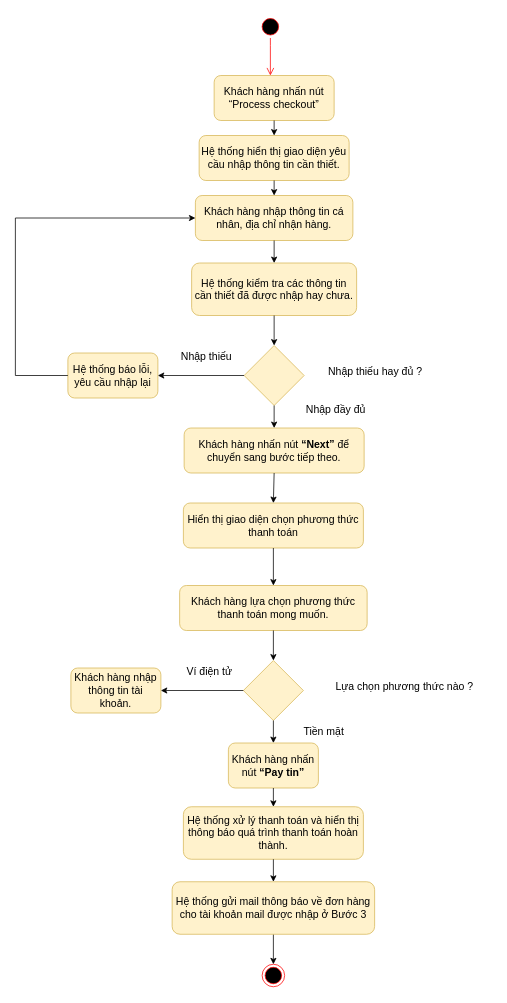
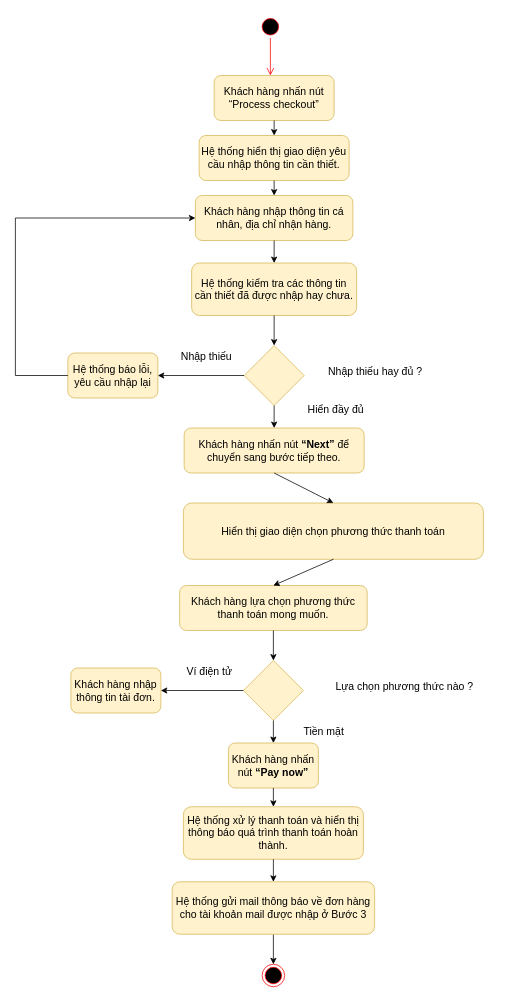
  <mxCell id="0" />
  <mxCell id="1" parent="0" />
  <mxCell id="2" value="" style="ellipse;html=1;shape=startState;fillColor=#000000;strokeColor=#ff0000;fontSize=14;" parent="1" vertex="1"><mxGeometry x="345" y="20" width="30" height="30" as="geometry" /></mxCell>
  <mxCell id="3" value="" style="edgeStyle=orthogonalEdgeStyle;html=1;verticalAlign=bottom;endArrow=open;endSize=8;strokeColor=#ff0000;rounded=0;fontSize=14;" parent="1" edge="1"><mxGeometry relative="1" as="geometry"><mxPoint x="360" y="100" as="targetPoint" /><Array as="points"><mxPoint x="360" y="60" /><mxPoint x="360" y="60" /></Array><mxPoint x="360" y="50" as="sourcePoint" /></mxGeometry></mxCell>
  <mxCell id="4" value="&lt;span id=&quot;docs-internal-guid-6426c359-7fff-bfc6-8adb-8843751f7772&quot; style=&quot;font-size: 14px;&quot;&gt;&lt;span style=&quot;font-size: 14px; font-family: Calibri, sans-serif; background-color: transparent; font-variant-numeric: normal; font-variant-east-asian: normal; vertical-align: baseline;&quot;&gt;Khách hàng nhấn nút “Process checkout”&lt;/span&gt;&lt;/span&gt;" style="rounded=1;whiteSpace=wrap;html=1;fillColor=#fff2cc;strokeColor=#d6b656;fontSize=14;" parent="1" vertex="1"><mxGeometry x="285" y="100" width="160" height="60" as="geometry" /></mxCell>
  <mxCell id="5" value="&lt;span id=&quot;docs-internal-guid-fab1194a-7fff-df3a-b978-4602a6cfd004&quot; style=&quot;font-size: 14px;&quot;&gt;&lt;p style=&quot;line-height: 1.2; margin-top: 0pt; margin-bottom: 0pt; font-size: 14px;&quot; dir=&quot;ltr&quot;&gt;&lt;span style=&quot;font-size: 14px; font-family: Calibri, sans-serif; background-color: transparent; font-variant-numeric: normal; font-variant-east-asian: normal; vertical-align: baseline;&quot;&gt;Hệ thống hiển thị giao diện yêu cầu nhập thông tin cần thiết.&lt;/span&gt;&lt;/p&gt;&lt;/span&gt;" style="rounded=1;whiteSpace=wrap;html=1;fillColor=#fff2cc;strokeColor=#d6b656;fontSize=14;" parent="1" vertex="1"><mxGeometry x="265" y="180" width="200" height="60" as="geometry" /></mxCell>
  <mxCell id="6" value="&lt;span id=&quot;docs-internal-guid-871623ae-7fff-2fb4-dfc2-6b4a987211e6&quot; style=&quot;font-size: 14px;&quot;&gt;&lt;span style=&quot;font-size: 14px; font-family: Calibri, sans-serif; background-color: transparent; font-variant-numeric: normal; font-variant-east-asian: normal; vertical-align: baseline;&quot;&gt;Khách hàng nhập thông tin cá nhân, địa chỉ nhận hàng.&lt;/span&gt;&lt;/span&gt;" style="rounded=1;whiteSpace=wrap;html=1;fillColor=#fff2cc;strokeColor=#d6b656;fontSize=14;" parent="1" vertex="1"><mxGeometry x="260" y="260" width="210" height="60" as="geometry" /></mxCell>
  <mxCell id="7" value="&lt;span id=&quot;docs-internal-guid-22d733be-7fff-6672-d579-1a604ca25fbf&quot; style=&quot;font-size: 14px;&quot;&gt;&lt;span style=&quot;font-size: 14px; font-family: Calibri, sans-serif; background-color: transparent; font-variant-numeric: normal; font-variant-east-asian: normal; vertical-align: baseline;&quot;&gt;Hệ thống kiểm tra các thông tin cần thiết đã được nhập hay chưa.&lt;/span&gt;&lt;/span&gt;" style="rounded=1;whiteSpace=wrap;html=1;fillColor=#fff2cc;strokeColor=#d6b656;fontSize=14;" parent="1" vertex="1"><mxGeometry x="255" y="350" width="220" height="70" as="geometry" /></mxCell>
  <mxCell id="8" value="" style="ellipse;html=1;shape=endState;fillColor=#000000;strokeColor=#ff0000;fontSize=14;" parent="1" vertex="1"><mxGeometry x="349" y="1285" width="30" height="30" as="geometry" /></mxCell>
  <mxCell id="9" value="" style="endArrow=classic;html=1;rounded=0;fontSize=14;" parent="1" source="4" target="5" edge="1"><mxGeometry width="50" height="50" relative="1" as="geometry"><mxPoint x="335" y="170" as="sourcePoint" /><mxPoint x="335" y="210" as="targetPoint" /></mxGeometry></mxCell>
  <mxCell id="10" value="" style="endArrow=classic;html=1;rounded=0;fontSize=14;" parent="1" source="5" target="6" edge="1"><mxGeometry width="50" height="50" relative="1" as="geometry"><mxPoint x="370" y="230" as="sourcePoint" /><mxPoint x="370" y="230" as="targetPoint" /></mxGeometry></mxCell>
  <mxCell id="11" value="" style="endArrow=classic;html=1;rounded=0;fontSize=14;" parent="1" source="6" target="7" edge="1"><mxGeometry width="50" height="50" relative="1" as="geometry"><mxPoint x="380" y="180" as="sourcePoint" /><mxPoint x="380" y="240" as="targetPoint" /></mxGeometry></mxCell>
  <mxCell id="12" value="" style="endArrow=classic;html=1;rounded=0;fontSize=14;" parent="1" source="7" target="14" edge="1"><mxGeometry width="50" height="50" relative="1" as="geometry"><mxPoint x="370" y="500" as="sourcePoint" /><mxPoint x="360" y="500" as="targetPoint" /></mxGeometry></mxCell>
  <mxCell id="13" value="" style="endArrow=classic;html=1;rounded=0;fontSize=14;" parent="1" source="33" target="8" edge="1"><mxGeometry width="50" height="50" relative="1" as="geometry"><mxPoint x="364" y="1270" as="sourcePoint" /><mxPoint x="404" y="970" as="targetPoint" /></mxGeometry></mxCell>
  <mxCell id="14" value="" style="rhombus;whiteSpace=wrap;html=1;fillColor=#fff2cc;strokeColor=#d6b656;fontSize=14;" parent="1" vertex="1"><mxGeometry x="325" y="460" width="80" height="80" as="geometry" /></mxCell>
  <mxCell id="15" value="&lt;b id=&quot;docs-internal-guid-72abad9e-7fff-fb6b-2080-149dc90540bc&quot; style=&quot;font-weight: normal; font-size: 14px;&quot;&gt;&lt;span style=&quot;font-size: 14px; font-family: Calibri, sans-serif; color: rgb(0, 0, 0); background-color: transparent; font-weight: 400; font-style: normal; font-variant: normal; text-decoration: none; vertical-align: baseline;&quot;&gt;Khách hàng nhấn nút &lt;/span&gt;&lt;span style=&quot;font-size: 14px; font-family: Calibri, sans-serif; color: rgb(0, 0, 0); background-color: transparent; font-weight: 700; font-style: normal; font-variant: normal; text-decoration: none; vertical-align: baseline;&quot;&gt;“Next”&lt;/span&gt;&lt;span style=&quot;font-size: 14px; font-family: Calibri, sans-serif; color: rgb(0, 0, 0); background-color: transparent; font-weight: 400; font-style: normal; font-variant: normal; text-decoration: none; vertical-align: baseline;&quot;&gt; để chuyển sang bước tiếp theo.&lt;/span&gt;&lt;/b&gt;" style="rounded=1;whiteSpace=wrap;html=1;fillColor=#fff2cc;strokeColor=#d6b656;fontSize=14;" parent="1" vertex="1"><mxGeometry x="245" y="570" width="240" height="60" as="geometry" /></mxCell>
  <mxCell id="16" value="Hệ thống báo lỗi, yêu cầu nhập lại" style="rounded=1;whiteSpace=wrap;html=1;fillColor=#fff2cc;strokeColor=#d6b656;fontSize=14;" parent="1" vertex="1"><mxGeometry x="90" y="470" width="120" height="60" as="geometry" /></mxCell>
  <mxCell id="17" value="" style="endArrow=classic;html=1;rounded=0;fontSize=14;" parent="1" source="14" target="16" edge="1"><mxGeometry width="50" height="50" relative="1" as="geometry"><mxPoint x="120" y="650" as="sourcePoint" /><mxPoint x="170" y="600" as="targetPoint" /></mxGeometry></mxCell>
  <mxCell id="18" value="" style="endArrow=classic;html=1;rounded=0;fontSize=14;" parent="1" source="14" target="15" edge="1"><mxGeometry width="50" height="50" relative="1" as="geometry"><mxPoint x="100" y="710" as="sourcePoint" /><mxPoint x="150" y="660" as="targetPoint" /></mxGeometry></mxCell>
  <mxCell id="19" value="Nhập thiếu" style="text;html=1;strokeColor=none;fillColor=none;align=center;verticalAlign=middle;whiteSpace=wrap;rounded=0;fontSize=14;" parent="1" vertex="1"><mxGeometry x="230" y="460" width="90" height="30" as="geometry" /></mxCell>
- <mxCell id="20" value="Nhập đầy đủ" style="text;html=1;strokeColor=none;fillColor=none;align=center;verticalAlign=middle;whiteSpace=wrap;rounded=0;fontSize=14;" parent="1" vertex="1"><mxGeometry x="385" y="530" width="125" height="30" as="geometry" /></mxCell>
+ <mxCell id="20" value="Hiển đầy đủ" style="text;html=1;strokeColor=none;fillColor=none;align=center;verticalAlign=middle;whiteSpace=wrap;rounded=0;fontSize=14;" parent="1" vertex="1"><mxGeometry x="385" y="530" width="125" height="30" as="geometry" /></mxCell>
  <mxCell id="21" value="&lt;b id=&quot;docs-internal-guid-c19226b5-7fff-469b-47c0-8e0e2cc8bd00&quot; style=&quot;font-weight: normal; font-size: 14px;&quot;&gt;&lt;span style=&quot;font-size: 14px; font-family: Calibri, sans-serif; color: rgb(0, 0, 0); background-color: transparent; font-weight: 400; font-style: normal; font-variant: normal; text-decoration: none; vertical-align: baseline;&quot;&gt;Khách hàng lựa chọn phương thức thanh toán mong muốn.&lt;/span&gt;&lt;/b&gt;" style="rounded=1;whiteSpace=wrap;html=1;fillColor=#fff2cc;strokeColor=#d6b656;fontSize=14;" parent="1" vertex="1"><mxGeometry x="239" y="780" width="250" height="60" as="geometry" /></mxCell>
  <mxCell id="22" value="" style="rhombus;whiteSpace=wrap;html=1;fillColor=#fff2cc;strokeColor=#d6b656;fontSize=14;" parent="1" vertex="1"><mxGeometry x="324" y="880" width="80" height="80" as="geometry" /></mxCell>
  <mxCell id="23" value="" style="endArrow=classic;html=1;rounded=0;fontSize=14;" parent="1" source="21" target="22" edge="1"><mxGeometry width="50" height="50" relative="1" as="geometry"><mxPoint x="124" y="1020" as="sourcePoint" /><mxPoint x="174" y="970" as="targetPoint" /></mxGeometry></mxCell>
  <mxCell id="24" value="" style="endArrow=classic;html=1;rounded=0;fontSize=14;" parent="1" source="22" edge="1"><mxGeometry width="50" height="50" relative="1" as="geometry"><mxPoint x="134" y="1045" as="sourcePoint" /><mxPoint x="364" y="990" as="targetPoint" /></mxGeometry></mxCell>
- <mxCell id="25" value="Khách hàng nhập thông tin tài khoản." style="rounded=1;whiteSpace=wrap;html=1;fillColor=#fff2cc;strokeColor=#d6b656;fontSize=14;" parent="1" vertex="1"><mxGeometry x="94" y="890" width="120" height="60" as="geometry" /></mxCell>
+ <mxCell id="25" value="Khách hàng nhập thông tin tài đơn." style="rounded=1;whiteSpace=wrap;html=1;fillColor=#fff2cc;strokeColor=#d6b656;fontSize=14;" parent="1" vertex="1"><mxGeometry x="94" y="890" width="120" height="60" as="geometry" /></mxCell>
  <mxCell id="26" value="" style="endArrow=classic;html=1;rounded=0;fontSize=14;" parent="1" source="22" target="25" edge="1"><mxGeometry width="50" height="50" relative="1" as="geometry"><mxPoint x="164" y="925" as="sourcePoint" /><mxPoint x="214" y="875" as="targetPoint" /></mxGeometry></mxCell>
  <mxCell id="27" value="Lựa chọn phương thức nào ?" style="text;html=1;strokeColor=none;fillColor=none;align=center;verticalAlign=middle;whiteSpace=wrap;rounded=0;fontSize=14;" parent="1" vertex="1"><mxGeometry x="424" y="900" width="230" height="30" as="geometry" /></mxCell>
  <mxCell id="28" value="Nhập thiếu hay đủ ?" style="text;html=1;strokeColor=none;fillColor=none;align=center;verticalAlign=middle;whiteSpace=wrap;rounded=0;fontSize=14;" parent="1" vertex="1"><mxGeometry x="420" y="480" width="160" height="30" as="geometry" /></mxCell>
  <mxCell id="29" value="Ví điện tử" style="text;html=1;strokeColor=none;fillColor=none;align=center;verticalAlign=middle;whiteSpace=wrap;rounded=0;fontSize=14;" parent="1" vertex="1"><mxGeometry x="239" y="880" width="80" height="30" as="geometry" /></mxCell>
  <mxCell id="30" value="Tiền mặt" style="text;html=1;strokeColor=none;fillColor=none;align=center;verticalAlign=middle;whiteSpace=wrap;rounded=0;fontSize=14;" parent="1" vertex="1"><mxGeometry x="389" y="960" width="85" height="30" as="geometry" /></mxCell>
- <mxCell id="31" value="&lt;b id=&quot;docs-internal-guid-d401c5eb-7fff-2e8e-36a8-60630d0131e3&quot; style=&quot;font-weight: normal; font-size: 14px;&quot;&gt;&lt;span style=&quot;font-size: 14px; font-family: Calibri, sans-serif; color: rgb(0, 0, 0); background-color: transparent; font-weight: 400; font-style: normal; font-variant: normal; text-decoration: none; vertical-align: baseline;&quot;&gt;Khách hàng nhấn nút&lt;/span&gt;&lt;span style=&quot;font-size: 14px; font-family: Calibri, sans-serif; color: rgb(0, 0, 0); background-color: transparent; font-weight: 700; font-style: normal; font-variant: normal; text-decoration: none; vertical-align: baseline;&quot;&gt; “Pay tin” &lt;/span&gt;&lt;/b&gt;" style="rounded=1;whiteSpace=wrap;html=1;fillColor=#fff2cc;strokeColor=#d6b656;fontSize=14;" parent="1" vertex="1"><mxGeometry x="304" y="990" width="120" height="60" as="geometry" /></mxCell>
+ <mxCell id="31" value="&lt;b id=&quot;docs-internal-guid-d401c5eb-7fff-2e8e-36a8-60630d0131e3&quot; style=&quot;font-weight: normal; font-size: 14px;&quot;&gt;&lt;span style=&quot;font-size: 14px; font-family: Calibri, sans-serif; color: rgb(0, 0, 0); background-color: transparent; font-weight: 400; font-style: normal; font-variant: normal; text-decoration: none; vertical-align: baseline;&quot;&gt;Khách hàng nhấn nút&lt;/span&gt;&lt;span style=&quot;font-size: 14px; font-family: Calibri, sans-serif; color: rgb(0, 0, 0); background-color: transparent; font-weight: 700; font-style: normal; font-variant: normal; text-decoration: none; vertical-align: baseline;&quot;&gt; “Pay now” &lt;/span&gt;&lt;/b&gt;" style="rounded=1;whiteSpace=wrap;html=1;fillColor=#fff2cc;strokeColor=#d6b656;fontSize=14;" parent="1" vertex="1"><mxGeometry x="304" y="990" width="120" height="60" as="geometry" /></mxCell>
  <mxCell id="32" value="&lt;span id=&quot;docs-internal-guid-492f1023-7fff-9307-7f5c-150cea26f08f&quot; style=&quot;font-size: 14px;&quot;&gt;&lt;span style=&quot;font-size: 14px; font-family: Calibri, sans-serif; background-color: transparent; font-variant-numeric: normal; font-variant-east-asian: normal; vertical-align: baseline;&quot;&gt;Hệ thống xử lý thanh toán và hiển thị thông báo quá trình thanh toán hoàn thành.&lt;/span&gt;&lt;/span&gt;" style="rounded=1;whiteSpace=wrap;html=1;fillColor=#fff2cc;strokeColor=#d6b656;fontSize=14;" parent="1" vertex="1"><mxGeometry x="244" y="1075" width="240" height="70" as="geometry" /></mxCell>
  <mxCell id="33" value="&lt;span style=&quot;background-color: transparent; font-family: Calibri, sans-serif; font-size: 14px;&quot;&gt;Hệ thống gửi mail thông báo về đơn hàng cho tài khoản mail được nhập ở Bước 3&lt;/span&gt;" style="rounded=1;whiteSpace=wrap;html=1;fillColor=#fff2cc;strokeColor=#d6b656;fontSize=14;" parent="1" vertex="1"><mxGeometry x="229" y="1175" width="270" height="70" as="geometry" /></mxCell>
  <mxCell id="34" value="" style="endArrow=classic;html=1;rounded=0;fontSize=14;" parent="1" source="31" target="32" edge="1"><mxGeometry width="50" height="50" relative="1" as="geometry"><mxPoint x="114" y="1180" as="sourcePoint" /><mxPoint x="164" y="1130" as="targetPoint" /></mxGeometry></mxCell>
  <mxCell id="35" value="" style="endArrow=classic;html=1;rounded=0;fontSize=14;" parent="1" source="32" target="33" edge="1"><mxGeometry width="50" height="50" relative="1" as="geometry"><mxPoint x="14" y="1330" as="sourcePoint" /><mxPoint x="64" y="1280" as="targetPoint" /></mxGeometry></mxCell>
  <mxCell id="36" value="" style="endArrow=classic;html=1;rounded=0;exitX=0;exitY=0.5;exitDx=0;exitDy=0;entryX=0;entryY=0.5;entryDx=0;entryDy=0;fontSize=14;" parent="1" source="16" target="6" edge="1"><mxGeometry width="50" height="50" relative="1" as="geometry"><mxPoint x="70" y="360" as="sourcePoint" /><mxPoint x="120" y="310" as="targetPoint" /><Array as="points"><mxPoint x="20" y="500" /><mxPoint x="20" y="290" /></Array></mxGeometry></mxCell>
- <mxCell id="37" value="&lt;span id=&quot;docs-internal-guid-96e4d4e3-7fff-9f02-7fe5-b8bdfde339f8&quot; style=&quot;font-size: 14px;&quot;&gt;&lt;p style=&quot;line-height: 1.2; margin-top: 0pt; margin-bottom: 0pt; font-size: 14px;&quot; dir=&quot;ltr&quot;&gt;&lt;span style=&quot;font-size: 14px; font-family: Calibri, sans-serif; background-color: transparent; font-variant-numeric: normal; font-variant-east-asian: normal; vertical-align: baseline;&quot;&gt;Hiển thị giao diện chọn phương thức thanh toán&lt;/span&gt;&lt;/p&gt;&lt;/span&gt;" style="rounded=1;whiteSpace=wrap;html=1;fontSize=14;fillColor=#fff2cc;strokeColor=#d6b656;" vertex="1" parent="1"><mxGeometry x="244" y="670" width="240" height="60" as="geometry" /></mxCell>
+ <mxCell id="37" value="&lt;span id=&quot;docs-internal-guid-96e4d4e3-7fff-9f02-7fe5-b8bdfde339f8&quot; style=&quot;font-size: 14px;&quot;&gt;&lt;p style=&quot;line-height: 1.2; margin-top: 0pt; margin-bottom: 0pt; font-size: 14px;&quot; dir=&quot;ltr&quot;&gt;&lt;span style=&quot;font-size: 14px; font-family: Calibri, sans-serif; background-color: transparent; font-variant-numeric: normal; font-variant-east-asian: normal; vertical-align: baseline;&quot;&gt;Hiển thị giao diện chọn phương thức thanh toán&lt;/span&gt;&lt;/p&gt;&lt;/span&gt;" style="rounded=1;whiteSpace=wrap;html=1;fontSize=14;fillColor=#fff2cc;strokeColor=#d6b656;" vertex="1" parent="1"><mxGeometry x="244" y="670" width="400" height="75" as="geometry" /></mxCell>
  <mxCell id="38" value="" style="endArrow=classic;html=1;rounded=0;fontSize=14;exitX=0.5;exitY=1;exitDx=0;exitDy=0;entryX=0.5;entryY=0;entryDx=0;entryDy=0;" edge="1" parent="1" source="15" target="37"><mxGeometry width="50" height="50" relative="1" as="geometry"><mxPoint x="70" y="730" as="sourcePoint" /><mxPoint x="120" y="680" as="targetPoint" /></mxGeometry></mxCell>
  <mxCell id="39" value="" style="endArrow=classic;html=1;rounded=0;fontSize=14;exitX=0.5;exitY=1;exitDx=0;exitDy=0;entryX=0.5;entryY=0;entryDx=0;entryDy=0;" edge="1" parent="1" source="37" target="21"><mxGeometry width="50" height="50" relative="1" as="geometry"><mxPoint x="144" y="830" as="sourcePoint" /><mxPoint x="194" y="780" as="targetPoint" /></mxGeometry></mxCell>
